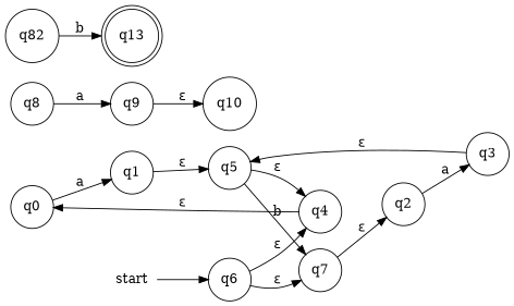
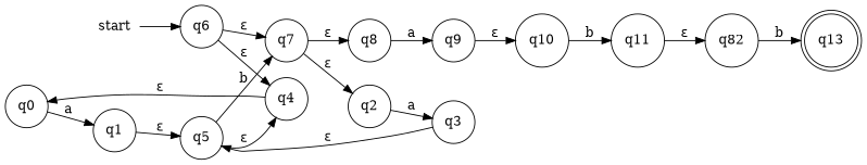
  digraph {
    rankdir=LR
    node [shape=circle]
    q0
    q1
    q5
    q4
    q7
    q2
    q3
    q8
    q6
    q9
    q10
+   q11
    n13 [label=q82]
    q13 [shape=doublecircle]
    start [shape=plaintext]
    q0 -> q1 [label=a]
    q1 -> q5 [label="ε"]
    q5 -> q4 [label="ε"]
    q5 -> q7 [label=b]
    q4 -> q0 [label="ε"]
    q7 -> q2 [label="ε"]
+   q7 -> q8 [label="ε"]
    q2 -> q3 [label=a]
    q3 -> q5 [label="ε"]
    q8 -> q9 [label=a]
    q6 -> q4 [label="ε"]
    q6 -> q7 [label="ε"]
    q9 -> q10 [label="ε"]
+   q10 -> q11 [label=b]
+   q11 -> n13 [label="ε"]
    n13 -> q13 [label=b]
    start -> q6
  }
